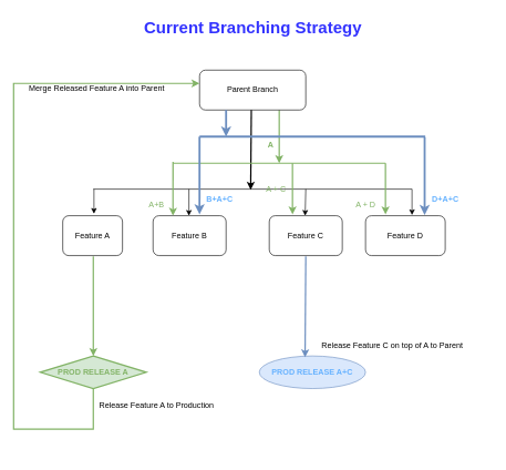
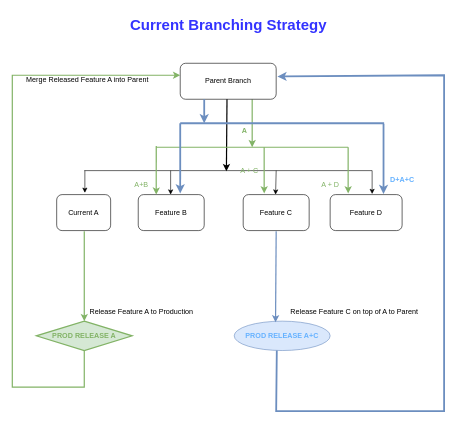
  <mxCell id="0" />
  <mxCell id="1" parent="0" />
  <mxCell id="2" style="edgeStyle=orthogonalEdgeStyle;rounded=0;orthogonalLoop=1;jettySize=auto;html=1;exitX=0.75;exitY=1;exitDx=0;exitDy=0;strokeWidth=2;fillColor=#d5e8d4;strokeColor=#82b366;" edge="1" parent="1" source="3"><mxGeometry relative="1" as="geometry"><mxPoint x="420" y="245" as="targetPoint" /></mxGeometry></mxCell>
  <mxCell id="3" value="Parent Branch" style="rounded=1;whiteSpace=wrap;html=1;" vertex="1" parent="1"><mxGeometry x="300" y="105" width="160" height="60" as="geometry" /></mxCell>
- <mxCell id="4" value="Feature A" style="rounded=1;whiteSpace=wrap;html=1;" vertex="1" parent="1"><mxGeometry x="94" y="324" width="90" height="60" as="geometry" /></mxCell>
+ <mxCell id="4" value="Current A" style="rounded=1;whiteSpace=wrap;html=1;" vertex="1" parent="1"><mxGeometry x="94" y="324" width="90" height="60" as="geometry" /></mxCell>
  <mxCell id="5" value="Feature D" style="rounded=1;whiteSpace=wrap;html=1;" vertex="1" parent="1"><mxGeometry x="550" y="324" width="120" height="60" as="geometry" /></mxCell>
  <mxCell id="6" value="Feature C" style="rounded=1;whiteSpace=wrap;html=1;" vertex="1" parent="1"><mxGeometry x="405" y="324" width="110" height="60" as="geometry" /></mxCell>
  <mxCell id="7" value="Feature B" style="rounded=1;whiteSpace=wrap;html=1;" vertex="1" parent="1"><mxGeometry x="230" y="324" width="110" height="60" as="geometry" /></mxCell>
  <mxCell id="8" value="" style="endArrow=none;html=1;rounded=0;" edge="1" parent="1"><mxGeometry width="50" height="50" relative="1" as="geometry"><mxPoint x="140" y="284" as="sourcePoint" /><mxPoint x="620" y="284" as="targetPoint" /></mxGeometry></mxCell>
  <mxCell id="9" value="" style="endArrow=classic;html=1;rounded=0;" edge="1" parent="1"><mxGeometry width="50" height="50" relative="1" as="geometry"><mxPoint x="141" y="284" as="sourcePoint" /><mxPoint x="141" y="321" as="targetPoint" /></mxGeometry></mxCell>
  <mxCell id="10" value="" style="endArrow=classic;html=1;rounded=0;" edge="1" parent="1"><mxGeometry width="50" height="50" relative="1" as="geometry"><mxPoint x="284" y="284" as="sourcePoint" /><mxPoint x="284" y="324" as="targetPoint" /></mxGeometry></mxCell>
  <mxCell id="11" value="" style="endArrow=classic;html=1;rounded=0;" edge="1" parent="1"><mxGeometry width="50" height="50" relative="1" as="geometry"><mxPoint x="460" y="284" as="sourcePoint" /><mxPoint x="459" y="324" as="targetPoint" /></mxGeometry></mxCell>
  <mxCell id="12" value="" style="endArrow=classic;html=1;rounded=0;" edge="1" parent="1"><mxGeometry width="50" height="50" relative="1" as="geometry"><mxPoint x="620" y="284" as="sourcePoint" /><mxPoint x="620" y="323" as="targetPoint" /></mxGeometry></mxCell>
  <mxCell id="13" value="" style="endArrow=classic;html=1;rounded=0;strokeWidth=2;" edge="1" parent="1"><mxGeometry width="50" height="50" relative="1" as="geometry"><mxPoint x="378" y="165" as="sourcePoint" /><mxPoint x="377" y="285" as="targetPoint" /></mxGeometry></mxCell>
  <mxCell id="14" value="&lt;font style=&quot;color: rgb(130, 179, 102);&quot;&gt;&lt;b&gt;PROD RELEASE A&lt;/b&gt;&lt;/font&gt;" style="rhombus;whiteSpace=wrap;html=1;fillColor=#d5e8d4;strokeColor=#82b366;strokeWidth=2;" vertex="1" parent="1"><mxGeometry x="60" y="535" width="160" height="49" as="geometry" /></mxCell>
  <mxCell id="15" value="" style="endArrow=classic;html=1;rounded=0;exitX=0.5;exitY=1;exitDx=0;exitDy=0;fillColor=#d5e8d4;strokeColor=#82B366;strokeWidth=2;" edge="1" parent="1" source="14"><mxGeometry width="50" height="50" relative="1" as="geometry"><mxPoint x="380" y="465" as="sourcePoint" /><mxPoint x="300" y="125" as="targetPoint" /><Array as="points"><mxPoint x="140" y="645" /><mxPoint x="20" y="645" /><mxPoint x="20" y="125" /></Array></mxGeometry></mxCell>
  <mxCell id="16" value="" style="endArrow=none;html=1;rounded=0;fillColor=#d5e8d4;strokeColor=#82b366;strokeWidth=2;" edge="1" parent="1"><mxGeometry width="50" height="50" relative="1" as="geometry"><mxPoint x="260" y="245" as="sourcePoint" /><mxPoint x="580" y="245" as="targetPoint" /></mxGeometry></mxCell>
  <mxCell id="17" value="" style="endArrow=classic;html=1;rounded=0;entryX=0.636;entryY=0.033;entryDx=0;entryDy=0;entryPerimeter=0;strokeWidth=2;fillColor=#d5e8d4;strokeColor=#82b366;" edge="1" parent="1"><mxGeometry width="50" height="50" relative="1" as="geometry"><mxPoint x="260.04" y="243.02" as="sourcePoint" /><mxPoint x="260" y="324" as="targetPoint" /></mxGeometry></mxCell>
  <mxCell id="18" value="" style="endArrow=classic;html=1;rounded=0;entryX=0.318;entryY=-0.033;entryDx=0;entryDy=0;entryPerimeter=0;strokeWidth=2;fillColor=#d5e8d4;strokeColor=#82b366;" edge="1" parent="1" target="6"><mxGeometry width="50" height="50" relative="1" as="geometry"><mxPoint x="440" y="245" as="sourcePoint" /><mxPoint x="310" y="336" as="targetPoint" /></mxGeometry></mxCell>
  <mxCell id="19" value="" style="endArrow=classic;html=1;rounded=0;entryX=0.318;entryY=-0.033;entryDx=0;entryDy=0;entryPerimeter=0;strokeWidth=2;fillColor=#d5e8d4;strokeColor=#82b366;" edge="1" parent="1"><mxGeometry width="50" height="50" relative="1" as="geometry"><mxPoint x="580" y="245" as="sourcePoint" /><mxPoint x="580" y="322" as="targetPoint" /></mxGeometry></mxCell>
  <mxCell id="20" value="A" style="text;html=1;align=center;verticalAlign=middle;resizable=0;points=[];autosize=1;strokeColor=none;fillColor=none;fontColor=#82B366;fontStyle=1" vertex="1" parent="1"><mxGeometry x="392" y="203" width="30" height="30" as="geometry" /></mxCell>
  <mxCell id="21" value="&lt;font style=&quot;color: rgb(130, 179, 102);&quot;&gt;A+B&lt;/font&gt;" style="text;html=1;align=center;verticalAlign=middle;resizable=0;points=[];autosize=1;strokeColor=none;fillColor=none;" vertex="1" parent="1"><mxGeometry x="210" y="293" width="50" height="30" as="geometry" /></mxCell>
  <mxCell id="22" value="&lt;font style=&quot;color: rgb(130, 179, 102);&quot;&gt;A + C&lt;/font&gt;" style="text;html=1;align=center;verticalAlign=middle;resizable=0;points=[];autosize=1;strokeColor=none;fillColor=none;" vertex="1" parent="1"><mxGeometry x="390" y="269" width="50" height="30" as="geometry" /></mxCell>
  <mxCell id="23" value="&lt;font style=&quot;color: rgb(130, 179, 102);&quot;&gt;A + D&lt;/font&gt;" style="text;html=1;align=center;verticalAlign=middle;resizable=0;points=[];autosize=1;strokeColor=none;fillColor=none;" vertex="1" parent="1"><mxGeometry x="525" y="293" width="50" height="30" as="geometry" /></mxCell>
  <mxCell id="24" value="&lt;font style=&quot;color: rgb(102, 178, 255);&quot;&gt;&lt;b&gt;PROD RELEASE A+C&lt;/b&gt;&lt;/font&gt;" style="ellipse;whiteSpace=wrap;html=1;fillColor=#dae8fc;strokeColor=#6c8ebf;" vertex="1" parent="1"><mxGeometry x="390" y="535" width="160" height="49" as="geometry" /></mxCell>
  <mxCell id="25" value="" style="endArrow=classic;html=1;rounded=0;entryX=0.5;entryY=0;entryDx=0;entryDy=0;fontColor=#82B366;strokeWidth=2;fillColor=#d5e8d4;strokeColor=#82b366;" edge="1" parent="1" target="14"><mxGeometry width="50" height="50" relative="1" as="geometry"><mxPoint x="140" y="385" as="sourcePoint" /><mxPoint x="430" y="375" as="targetPoint" /></mxGeometry></mxCell>
  <mxCell id="26" value="" style="endArrow=classic;html=1;rounded=0;entryX=0.431;entryY=0.041;entryDx=0;entryDy=0;entryPerimeter=0;strokeWidth=2;fillColor=#dae8fc;strokeColor=#6c8ebf;" edge="1" parent="1" target="24"><mxGeometry width="50" height="50" relative="1" as="geometry"><mxPoint x="460" y="385" as="sourcePoint" /><mxPoint x="430" y="375" as="targetPoint" /></mxGeometry></mxCell>
+ <mxCell id="27" value="" style="endArrow=classic;html=1;rounded=0;exitX=0.444;exitY=1;exitDx=0;exitDy=0;exitPerimeter=0;entryX=1.013;entryY=0.367;entryDx=0;entryDy=0;entryPerimeter=0;strokeWidth=3;fillColor=#dae8fc;strokeColor=#6c8ebf;" edge="1" parent="1" source="24" target="3"><mxGeometry width="50" height="50" relative="1" as="geometry"><mxPoint x="380" y="425" as="sourcePoint" /><mxPoint x="740" y="125" as="targetPoint" /><Array as="points"><mxPoint x="460" y="685" /><mxPoint x="740" y="685" /><mxPoint x="740" y="125" /></Array></mxGeometry></mxCell>
  <mxCell id="28" value="" style="endArrow=none;html=1;rounded=0;strokeWidth=3;fillColor=#dae8fc;strokeColor=#6c8ebf;" edge="1" parent="1"><mxGeometry width="50" height="50" relative="1" as="geometry"><mxPoint x="300" y="205" as="sourcePoint" /><mxPoint x="640" y="205" as="targetPoint" /></mxGeometry></mxCell>
  <mxCell id="29" value="" style="endArrow=classic;html=1;rounded=0;entryX=0.636;entryY=-0.033;entryDx=0;entryDy=0;entryPerimeter=0;strokeWidth=3;fillColor=#dae8fc;strokeColor=#6c8ebf;" edge="1" parent="1" target="7"><mxGeometry width="50" height="50" relative="1" as="geometry"><mxPoint x="300" y="205" as="sourcePoint" /><mxPoint x="430" y="375" as="targetPoint" /></mxGeometry></mxCell>
  <mxCell id="30" value="" style="endArrow=classic;html=1;rounded=0;entryX=0.636;entryY=-0.033;entryDx=0;entryDy=0;entryPerimeter=0;strokeWidth=3;fillColor=#dae8fc;strokeColor=#6c8ebf;" edge="1" parent="1"><mxGeometry width="50" height="50" relative="1" as="geometry"><mxPoint x="639" y="206" as="sourcePoint" /><mxPoint x="639" y="323" as="targetPoint" /></mxGeometry></mxCell>
- <mxCell id="31" value="&lt;font style=&quot;color: rgb(102, 178, 255);&quot;&gt;&lt;b&gt;B+A+C&lt;/b&gt;&lt;/font&gt;" style="text;html=1;align=center;verticalAlign=middle;resizable=0;points=[];autosize=1;strokeColor=none;fillColor=none;" vertex="1" parent="1"><mxGeometry x="300" y="285" width="60" height="30" as="geometry" /></mxCell>
  <mxCell id="32" value="&lt;b&gt;&lt;font style=&quot;color: rgb(102, 178, 255);&quot;&gt;D+A+C&lt;/font&gt;&lt;/b&gt;" style="text;html=1;align=center;verticalAlign=middle;resizable=0;points=[];autosize=1;strokeColor=none;fillColor=none;" vertex="1" parent="1"><mxGeometry x="640" y="285" width="60" height="30" as="geometry" /></mxCell>
- <mxCell id="33" value="Release Feature A to Production" style="text;html=1;align=center;verticalAlign=middle;resizable=0;points=[];autosize=1;strokeColor=none;fillColor=none;" vertex="1" parent="1"><mxGeometry x="135" y="595" width="200" height="30" as="geometry" /></mxCell>
+ <mxCell id="33" value="Release Feature A to Production" style="text;html=1;align=center;verticalAlign=middle;resizable=0;points=[];autosize=1;strokeColor=none;fillColor=none;" vertex="1" parent="1"><mxGeometry x="135" y="505" width="200" height="30" as="geometry" /></mxCell>
  <mxCell id="34" value="Merge Released Feature A into Parent" style="text;html=1;align=center;verticalAlign=middle;resizable=0;points=[];autosize=1;strokeColor=none;fillColor=none;" vertex="1" parent="1"><mxGeometry x="30" y="118" width="230" height="30" as="geometry" /></mxCell>
  <mxCell id="35" value="Release Feature C on top of A to Parent" style="text;html=1;align=center;verticalAlign=middle;resizable=0;points=[];autosize=1;strokeColor=none;fillColor=none;" vertex="1" parent="1"><mxGeometry x="460" y="505" width="260" height="30" as="geometry" /></mxCell>
  <mxCell id="36" value="" style="endArrow=classic;html=1;rounded=0;exitX=0.25;exitY=1;exitDx=0;exitDy=0;strokeWidth=3;fillColor=#dae8fc;strokeColor=#6c8ebf;" edge="1" parent="1" source="3"><mxGeometry width="50" height="50" relative="1" as="geometry"><mxPoint x="380" y="425" as="sourcePoint" /><mxPoint x="340" y="205" as="targetPoint" /></mxGeometry></mxCell>
  <mxCell id="37" value="&lt;b&gt;&lt;font style=&quot;font-size: 25px; color: rgb(51, 51, 255);&quot;&gt;Current Branching Strategy&lt;/font&gt;&lt;/b&gt;" style="text;html=1;align=center;verticalAlign=middle;resizable=0;points=[];autosize=1;strokeColor=none;fillColor=none;" vertex="1" parent="1"><mxGeometry x="205" y="20" width="350" height="40" as="geometry" /></mxCell>
